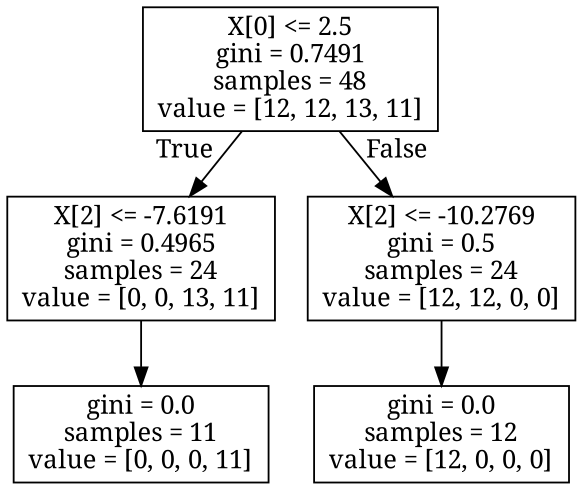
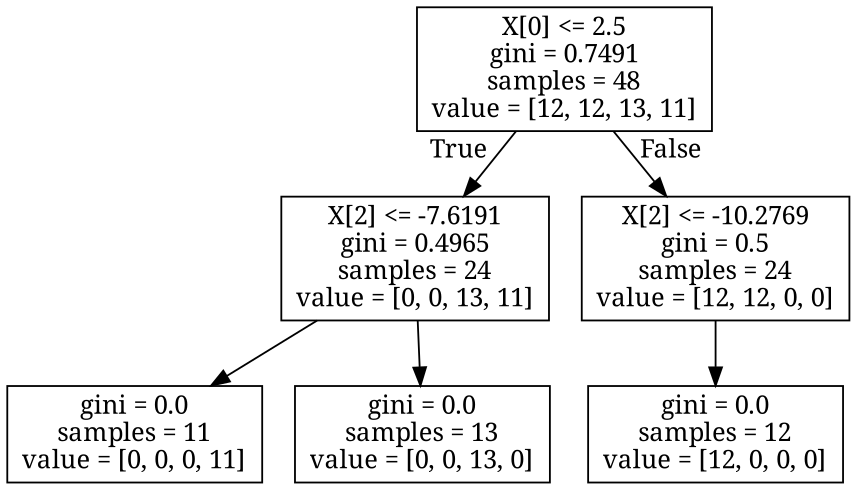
  digraph {
    fontname="Noto Serif"
    node [fontname="Noto Serif" shape=box]
    edge [fontname="Noto Serif"]
    n1 [label="X[0] <= 2.5\ngini = 0.7491\nsamples = 48\nvalue = [12, 12, 13, 11]"]
    n2 [label="X[2] <= -7.6191\ngini = 0.4965\nsamples = 24\nvalue = [0, 0, 13, 11]"]
    n3 [label="X[2] <= -10.2769\ngini = 0.5\nsamples = 24\nvalue = [12, 12, 0, 0]"]
    n4 [label="gini = 0.0\nsamples = 11\nvalue = [0, 0, 0, 11]"]
+   n5 [label="gini = 0.0\nsamples = 13\nvalue = [0, 0, 13, 0]"]
    n6 [label="gini = 0.0\nsamples = 12\nvalue = [12, 0, 0, 0]"]
    n1 -> n2 [headlabel=True labelangle=45 labeldistance=2.5]
    n1 -> n3 [headlabel=False labelangle=-45 labeldistance=2.5]
    n2 -> n4
+   n2 -> n5
    n3 -> n6
  }
